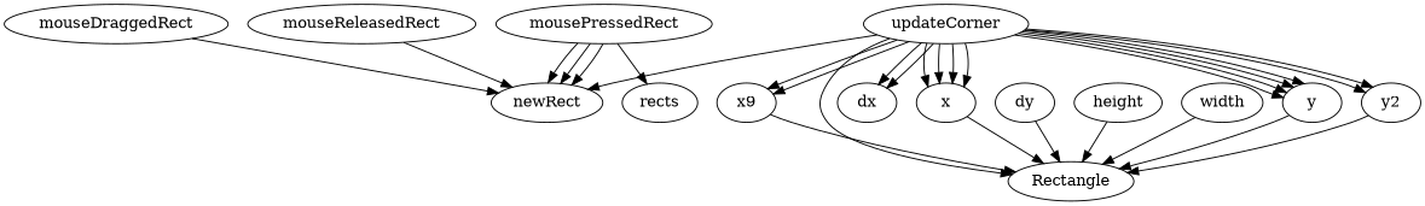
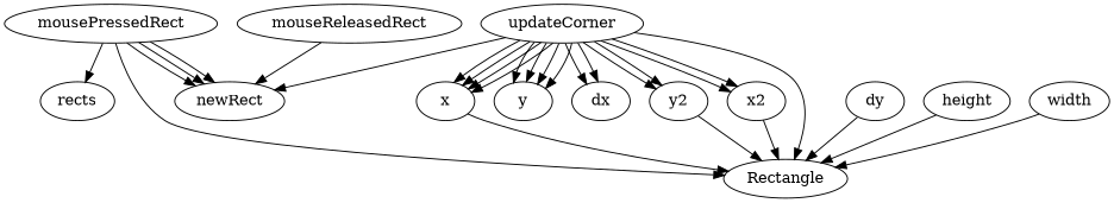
  digraph {
-   mouseDraggedRect
    newRect
    mousePressedRect
    rects
    mouseReleasedRect
    updateCorner
    x
    y
    dx
    y2
-   x2 [label=x9]
+   x2
    Rectangle
    dy
    height
    width
-   mouseDraggedRect -> newRect
    mousePressedRect -> newRect
    mousePressedRect -> newRect
    mousePressedRect -> newRect
    mousePressedRect -> rects
    mouseReleasedRect -> newRect
    updateCorner -> newRect
    updateCorner -> x
    updateCorner -> x
    updateCorner -> x
    updateCorner -> x
    updateCorner -> y
    updateCorner -> y
    updateCorner -> y
    updateCorner -> y
    updateCorner -> dx
    updateCorner -> dx
    updateCorner -> y2
    updateCorner -> y2
    updateCorner -> x2
    updateCorner -> x2
    updateCorner -> Rectangle
    x -> Rectangle
-   y -> Rectangle
+   mousePressedRect -> Rectangle
    y2 -> Rectangle
    x2 -> Rectangle
    dy -> Rectangle
    height -> Rectangle
    width -> Rectangle
  }
